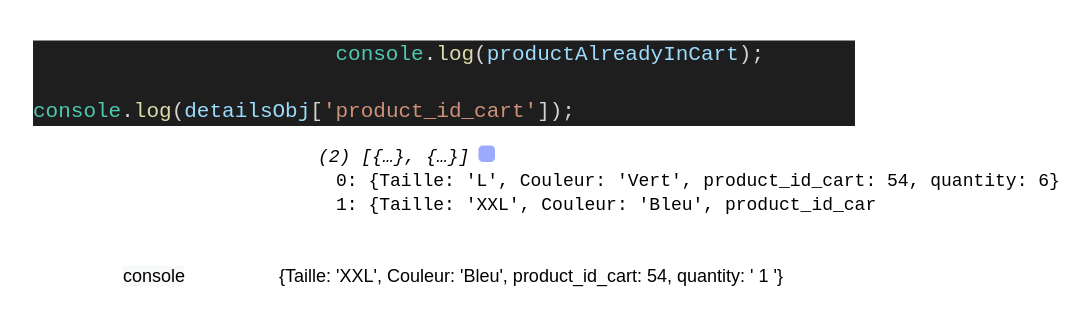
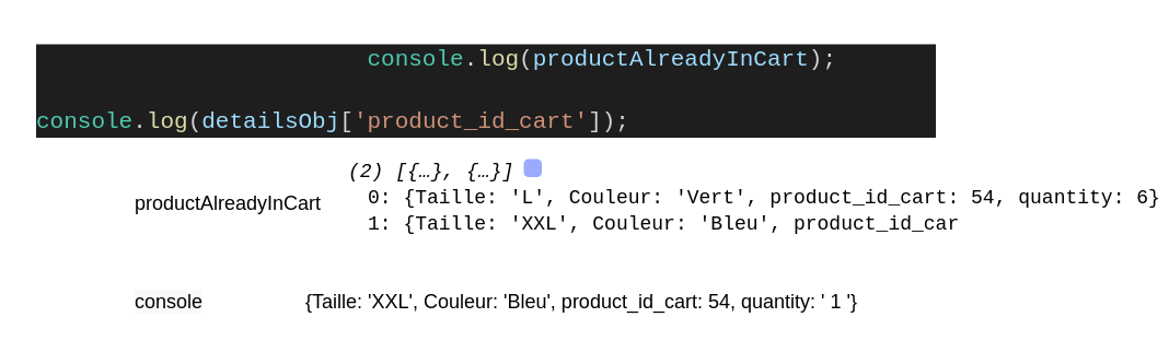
  <mxCell id="0" />
  <mxCell id="1" parent="0" />
  <mxCell id="2" value="&lt;div style=&quot;color: rgb(212, 212, 212); background-color: rgb(30, 30, 30); font-family: consolas, &amp;quot;courier new&amp;quot;, monospace; font-weight: normal; font-size: 14px; line-height: 19px;&quot;&gt;&lt;div&gt;&lt;span style=&quot;color: #d4d4d4&quot;&gt;&amp;nbsp; &amp;nbsp; &amp;nbsp; &amp;nbsp; &amp;nbsp; &amp;nbsp; &amp;nbsp; &amp;nbsp; &amp;nbsp; &amp;nbsp; &amp;nbsp; &amp;nbsp; &lt;/span&gt;&lt;span style=&quot;color: #4ec9b0&quot;&gt;console&lt;/span&gt;&lt;span style=&quot;color: #d4d4d4&quot;&gt;.&lt;/span&gt;&lt;span style=&quot;color: #dcdcaa&quot;&gt;log&lt;/span&gt;&lt;span style=&quot;color: #d4d4d4&quot;&gt;(&lt;/span&gt;&lt;span style=&quot;color: #9cdcfe&quot;&gt;productAlreadyInCart&lt;/span&gt;&lt;span style=&quot;color: #d4d4d4&quot;&gt;);&lt;/span&gt;&lt;/div&gt;&lt;div&gt;&lt;span style=&quot;color: #d4d4d4&quot;&gt;&amp;nbsp; &amp;nbsp; &amp;nbsp; &amp;nbsp; &amp;nbsp; &amp;nbsp; &amp;nbsp; &amp;nbsp; &amp;nbsp; &amp;nbsp; &amp;nbsp; &amp;nbsp; &lt;/span&gt;&lt;span style=&quot;color: #4ec9b0&quot;&gt;console&lt;/span&gt;&lt;span style=&quot;color: #d4d4d4&quot;&gt;.&lt;/span&gt;&lt;span style=&quot;color: #dcdcaa&quot;&gt;log&lt;/span&gt;&lt;span style=&quot;color: #d4d4d4&quot;&gt;(&lt;/span&gt;&lt;span style=&quot;color: #9cdcfe&quot;&gt;detailsObj&lt;/span&gt;&lt;span style=&quot;color: #d4d4d4&quot;&gt;[&lt;/span&gt;&lt;span style=&quot;color: #ce9178&quot;&gt;'product_id_cart'&lt;/span&gt;&lt;span style=&quot;color: #d4d4d4&quot;&gt;]);&lt;/span&gt;&lt;/div&gt;&lt;/div&gt;" style="text;whiteSpace=wrap;html=1;" vertex="1" parent="1"><mxGeometry x="20" y="20" width="550" height="50" as="geometry" /></mxCell>
+ <mxCell id="3" value="productAlreadyInCart" style="text;whiteSpace=wrap;html=1;fillColor=default;" vertex="1" parent="1"><mxGeometry x="80" y="110" width="120" height="30" as="geometry" /></mxCell>
  <mxCell id="4" value="{Taille: 'XXL', Couleur: 'Bleu', product_id_cart: 54, quantity: ' 1 '}" style="text;whiteSpace=wrap;html=1;fillColor=default;" vertex="1" parent="1"><mxGeometry x="184" y="170" width="360" height="30" as="geometry" /></mxCell>
  <mxCell id="5" value="&lt;span style=&quot;color: rgb(0 , 0 , 0) ; font-family: &amp;#34;helvetica&amp;#34; ; font-size: 12px ; font-style: normal ; font-weight: 400 ; letter-spacing: normal ; text-align: left ; text-indent: 0px ; text-transform: none ; word-spacing: 0px ; background-color: rgb(248 , 249 , 250) ; display: inline ; float: none&quot;&gt;console&lt;/span&gt;" style="text;whiteSpace=wrap;html=1;fillColor=default;" vertex="1" parent="1"><mxGeometry x="80" y="170" width="80" height="30" as="geometry" /></mxCell>
  <mxCell id="6" value="&lt;ol class=&quot;tree-outline hide-selection-when-blurred source-code object-properties-section&quot; tabindex=&quot;-1&quot; style=&quot;box-sizing: border-box; min-width: 0px; min-height: 0px; font-family: consolas, &amp;quot;lucida console&amp;quot;, &amp;quot;courier new&amp;quot;, monospace; font-size: 12px; padding: 0px; margin: 0px; z-index: 0; position: relative; display: flex; flex-direction: column; list-style-type: none; font-style: normal; font-weight: 400; letter-spacing: normal; text-indent: 0px; text-transform: none; word-spacing: 0px;&quot;&gt;&lt;li title=&quot;&quot; class=&quot;parent object-properties-section-root-element expanded&quot; style=&quot;box-sizing: border-box; min-width: 0px; min-height: 16px; display: flex; flex-direction: row; text-overflow: ellipsis; position: relative; align-items: center;&quot;&gt;&lt;span class=&quot;console-object console-object-preview&quot; tabindex=&quot;-1&quot; style=&quot;box-sizing: border-box; min-width: 0px; min-height: 0px; overflow-wrap: break-word; font-style: italic; word-break: break-all;&quot;&gt;&lt;span class=&quot;object-description&quot; style=&quot;box-sizing: border-box ; min-width: 0px ; min-height: 0px&quot;&gt;(2)&amp;nbsp;&lt;/span&gt;&lt;span class=&quot;object-properties-preview&quot; style=&quot;box-sizing: border-box ; min-width: 0px ; min-height: 0px&quot;&gt;[&lt;span class=&quot;object-value-object&quot; title=&quot;Object&quot; style=&quot;box-sizing: border-box ; min-width: 0px ; min-height: 0px&quot;&gt;{…}&lt;/span&gt;, &lt;span class=&quot;object-value-object&quot; title=&quot;Object&quot; style=&quot;box-sizing: border-box ; min-width: 0px ; min-height: 0px&quot;&gt;{…}&lt;/span&gt;]&lt;/span&gt;&lt;span class=&quot;object-state-note info-note&quot; title=&quot;This value was evaluated upon first expanding. It may have changed since then.&quot; style=&quot;box-sizing: border-box ; min-width: 0px ; min-height: 0px ; background-color: rgb(153 , 170 , 255) ; display: inline-block ; width: 11px ; height: 11px ; text-align: center ; border-radius: 3px ; line-height: 13px ; margin: 0px 6px ; font-size: 9px&quot;&gt;&lt;/span&gt;&lt;/span&gt;&lt;/li&gt;&lt;ol class=&quot;children expanded&quot; style=&quot;box-sizing: border-box ; min-width: 0px ; min-height: 0px ; list-style-type: none ; padding-left: 12px ; display: block&quot;&gt;&lt;li class=&quot;parent&quot; style=&quot;box-sizing: border-box; min-width: 0px; min-height: 16px; text-overflow: ellipsis; position: relative; display: flex; align-items: center;&quot;&gt;&lt;span class=&quot;name-and-value&quot; style=&quot;box-sizing: border-box ; min-width: 0px ; min-height: 0px ; overflow: hidden ; text-overflow: ellipsis ; line-height: 16px&quot;&gt;&lt;span class=&quot;name&quot; title=&quot;[0]&quot; style=&quot;box-sizing: border-box ; min-width: 0px ; min-height: 0px&quot;&gt;0&lt;/span&gt;:&lt;span&gt;&amp;nbsp;&lt;/span&gt;&lt;span class=&quot;object-value-object value&quot; title=&quot;Object&quot; style=&quot;box-sizing: border-box ; min-width: 0px ; min-height: 0px&quot;&gt;&lt;span class=&quot;object-properties-preview&quot; style=&quot;box-sizing: border-box; min-width: 0px; min-height: 0px;&quot;&gt;{&lt;span class=&quot;name&quot; style=&quot;box-sizing: border-box ; min-width: 0px ; min-height: 0px&quot;&gt;Taille&lt;/span&gt;:&lt;span&gt;&amp;nbsp;&lt;/span&gt;&lt;span class=&quot;object-value-string&quot; style=&quot;box-sizing: border-box; min-width: 0px; min-height: 0px;&quot;&gt;'L'&lt;/span&gt;,&lt;span&gt;&amp;nbsp;&lt;/span&gt;&lt;span class=&quot;name&quot; style=&quot;box-sizing: border-box ; min-width: 0px ; min-height: 0px&quot;&gt;Couleur&lt;/span&gt;:&lt;span&gt;&amp;nbsp;&lt;/span&gt;&lt;span class=&quot;object-value-string&quot; style=&quot;box-sizing: border-box; min-width: 0px; min-height: 0px;&quot;&gt;'Vert'&lt;/span&gt;,&lt;span&gt;&amp;nbsp;&lt;/span&gt;&lt;span class=&quot;name&quot; style=&quot;box-sizing: border-box ; min-width: 0px ; min-height: 0px&quot;&gt;product_id_cart&lt;/span&gt;:&lt;span&gt;&amp;nbsp;&lt;/span&gt;&lt;span class=&quot;object-value-number&quot; style=&quot;box-sizing: border-box ; min-width: 0px ; min-height: 0px&quot;&gt;54&lt;/span&gt;,&lt;span&gt;&amp;nbsp;&lt;/span&gt;&lt;span class=&quot;name&quot; style=&quot;box-sizing: border-box ; min-width: 0px ; min-height: 0px&quot;&gt;quantity&lt;/span&gt;:&lt;span&gt;&amp;nbsp;&lt;/span&gt;&lt;span class=&quot;object-value-number&quot; style=&quot;box-sizing: border-box ; min-width: 0px ; min-height: 0px&quot;&gt;6&lt;/span&gt;}&lt;/span&gt;&lt;/span&gt;&lt;/span&gt;&lt;/li&gt;&lt;li class=&quot;parent&quot; style=&quot;box-sizing: border-box; min-width: 0px; min-height: 16px; text-overflow: ellipsis; position: relative; display: flex; align-items: center;&quot;&gt;&lt;span class=&quot;name-and-value&quot; style=&quot;box-sizing: border-box ; min-width: 0px ; min-height: 0px ; overflow: hidden ; text-overflow: ellipsis ; line-height: 16px&quot;&gt;&lt;span class=&quot;name&quot; title=&quot;[1]&quot; style=&quot;box-sizing: border-box ; min-width: 0px ; min-height: 0px&quot;&gt;1&lt;/span&gt;:&lt;span&gt;&amp;nbsp;&lt;/span&gt;&lt;span class=&quot;object-value-object value&quot; title=&quot;Object&quot; style=&quot;box-sizing: border-box ; min-width: 0px ; min-height: 0px&quot;&gt;&lt;span class=&quot;object-properties-preview&quot; style=&quot;box-sizing: border-box; min-width: 0px; min-height: 0px;&quot;&gt;{&lt;span class=&quot;name&quot; style=&quot;box-sizing: border-box ; min-width: 0px ; min-height: 0px&quot;&gt;Taille&lt;/span&gt;:&lt;span&gt;&amp;nbsp;&lt;/span&gt;&lt;span class=&quot;object-value-string&quot; style=&quot;box-sizing: border-box; min-width: 0px; min-height: 0px;&quot;&gt;'XXL'&lt;/span&gt;,&lt;span&gt;&amp;nbsp;&lt;/span&gt;&lt;span class=&quot;name&quot; style=&quot;box-sizing: border-box ; min-width: 0px ; min-height: 0px&quot;&gt;Couleur&lt;/span&gt;:&lt;span&gt;&amp;nbsp;&lt;/span&gt;&lt;span class=&quot;object-value-string&quot; style=&quot;box-sizing: border-box; min-width: 0px; min-height: 0px;&quot;&gt;'Bleu'&lt;/span&gt;,&lt;span&gt;&amp;nbsp;&lt;/span&gt;&lt;span class=&quot;name&quot; style=&quot;box-sizing: border-box ; min-width: 0px ; min-height: 0px&quot;&gt;product_id_car&lt;/span&gt;&lt;/span&gt;&lt;/span&gt;&lt;/span&gt;&lt;/li&gt;&lt;/ol&gt;&lt;/ol&gt;" style="text;whiteSpace=wrap;html=1;fillColor=default;fontColor=#000000;" vertex="1" parent="1"><mxGeometry x="210" y="90" width="480" height="60" as="geometry" /></mxCell>
